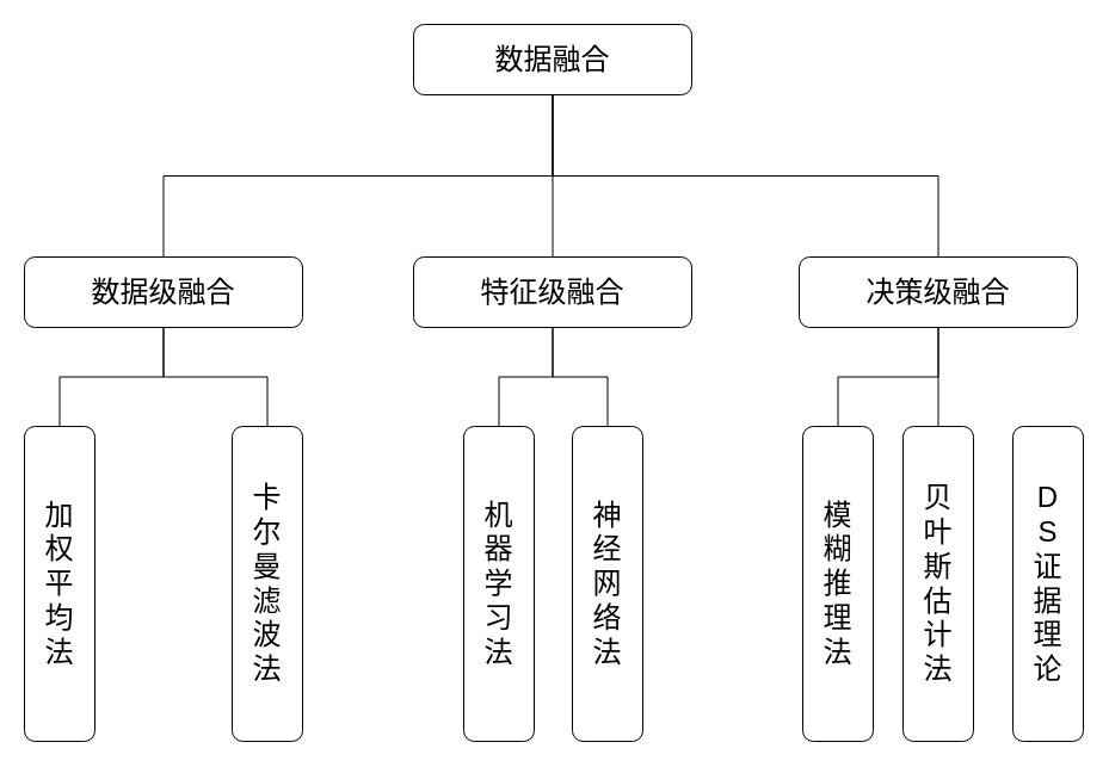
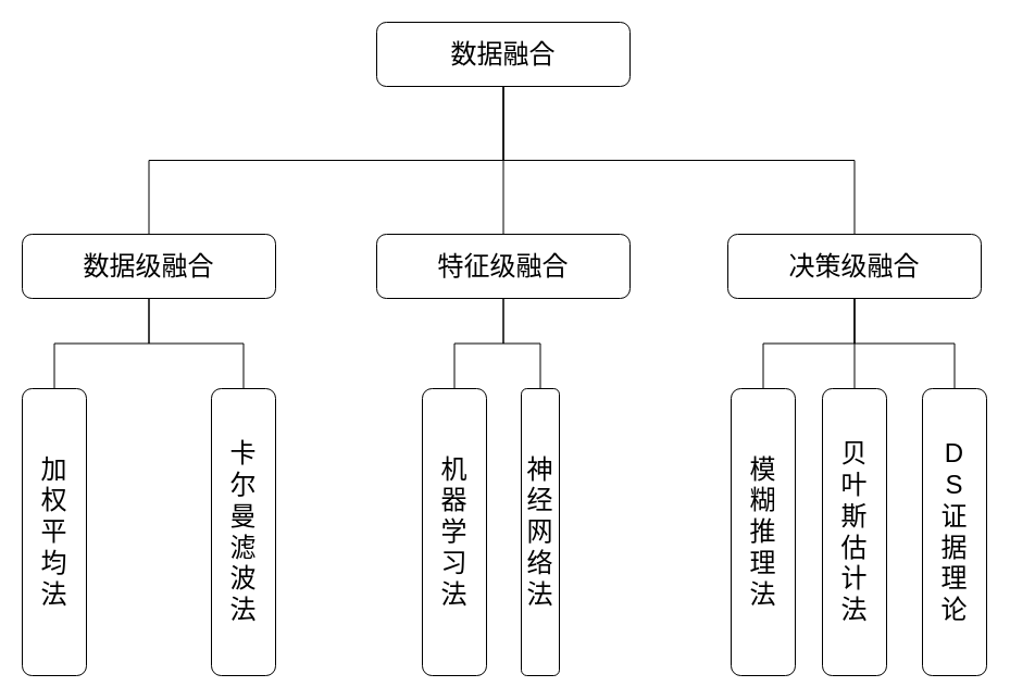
  <mxCell id="0" />
  <mxCell id="1" parent="0" />
  <mxCell id="2" style="edgeStyle=orthogonalEdgeStyle;rounded=0;orthogonalLoop=1;jettySize=auto;html=1;exitX=0.5;exitY=1;exitDx=0;exitDy=0;entryX=0.5;entryY=0;entryDx=0;entryDy=0;endArrow=none;endFill=0;" edge="1" parent="1" source="5" target="8"><mxGeometry relative="1" as="geometry" /></mxCell>
  <mxCell id="3" style="edgeStyle=orthogonalEdgeStyle;rounded=0;orthogonalLoop=1;jettySize=auto;html=1;exitX=0.5;exitY=1;exitDx=0;exitDy=0;endArrow=none;endFill=0;entryX=0.5;entryY=0;entryDx=0;entryDy=0;" edge="1" parent="1" source="5" target="11"><mxGeometry relative="1" as="geometry"><mxPoint x="462" y="159" as="targetPoint" /></mxGeometry></mxCell>
  <mxCell id="4" style="edgeStyle=orthogonalEdgeStyle;rounded=0;orthogonalLoop=1;jettySize=auto;html=1;exitX=0.5;exitY=1;exitDx=0;exitDy=0;endArrow=none;endFill=0;" edge="1" parent="1" source="5" target="15"><mxGeometry relative="1" as="geometry" /></mxCell>
  <mxCell id="5" value="&lt;font style=&quot;font-size: 24px;&quot;&gt;数据融合&lt;/font&gt;" style="rounded=1;whiteSpace=wrap;html=1;" vertex="1" parent="1"><mxGeometry x="346" y="20" width="233" height="59" as="geometry" /></mxCell>
  <mxCell id="6" style="edgeStyle=orthogonalEdgeStyle;rounded=0;orthogonalLoop=1;jettySize=auto;html=1;exitX=0.5;exitY=1;exitDx=0;exitDy=0;entryX=0.5;entryY=0;entryDx=0;entryDy=0;endArrow=none;endFill=0;" edge="1" parent="1" source="8" target="16"><mxGeometry relative="1" as="geometry" /></mxCell>
  <mxCell id="7" style="edgeStyle=orthogonalEdgeStyle;rounded=0;orthogonalLoop=1;jettySize=auto;html=1;exitX=0.5;exitY=1;exitDx=0;exitDy=0;endArrow=none;endFill=0;" edge="1" parent="1" source="8" target="17"><mxGeometry relative="1" as="geometry" /></mxCell>
  <mxCell id="8" value="&lt;font style=&quot;font-size: 24px;&quot;&gt;数据级融合&lt;/font&gt;" style="rounded=1;whiteSpace=wrap;html=1;" vertex="1" parent="1"><mxGeometry x="20" y="215" width="233" height="59" as="geometry" /></mxCell>
  <mxCell id="9" style="edgeStyle=orthogonalEdgeStyle;rounded=0;orthogonalLoop=1;jettySize=auto;html=1;exitX=0.5;exitY=1;exitDx=0;exitDy=0;endArrow=none;endFill=0;" edge="1" parent="1" source="11" target="21"><mxGeometry relative="1" as="geometry" /></mxCell>
  <mxCell id="10" style="edgeStyle=orthogonalEdgeStyle;rounded=0;orthogonalLoop=1;jettySize=auto;html=1;exitX=0.5;exitY=1;exitDx=0;exitDy=0;endArrow=none;endFill=0;" edge="1" parent="1" source="11" target="22"><mxGeometry relative="1" as="geometry" /></mxCell>
  <mxCell id="11" value="&lt;font style=&quot;font-size: 24px;&quot;&gt;特征级融合&lt;/font&gt;" style="rounded=1;whiteSpace=wrap;html=1;" vertex="1" parent="1"><mxGeometry x="346" y="215" width="233" height="59" as="geometry" /></mxCell>
  <mxCell id="12" style="edgeStyle=orthogonalEdgeStyle;rounded=0;orthogonalLoop=1;jettySize=auto;html=1;exitX=0.5;exitY=1;exitDx=0;exitDy=0;entryX=0.5;entryY=0;entryDx=0;entryDy=0;endArrow=none;endFill=0;" edge="1" parent="1" source="15" target="18"><mxGeometry relative="1" as="geometry" /></mxCell>
  <mxCell id="13" style="edgeStyle=orthogonalEdgeStyle;rounded=0;orthogonalLoop=1;jettySize=auto;html=1;exitX=0.5;exitY=1;exitDx=0;exitDy=0;endArrow=none;endFill=0;" edge="1" parent="1" source="15" target="19"><mxGeometry relative="1" as="geometry" /></mxCell>
+ <mxCell id="14" style="edgeStyle=orthogonalEdgeStyle;rounded=0;orthogonalLoop=1;jettySize=auto;html=1;exitX=0.5;exitY=1;exitDx=0;exitDy=0;endArrow=none;endFill=0;" edge="1" parent="1" source="15" target="20"><mxGeometry relative="1" as="geometry" /></mxCell>
  <mxCell id="15" value="&lt;font style=&quot;font-size: 24px;&quot;&gt;决策级融合&lt;/font&gt;" style="rounded=1;whiteSpace=wrap;html=1;" vertex="1" parent="1"><mxGeometry x="669" y="215" width="233" height="59" as="geometry" /></mxCell>
  <mxCell id="16" value="&lt;font style=&quot;font-size: 24px;&quot;&gt;加&lt;br&gt;权&lt;br&gt;平&lt;br&gt;均&lt;br&gt;法&lt;/font&gt;" style="rounded=1;whiteSpace=wrap;html=1;" vertex="1" parent="1"><mxGeometry x="20" y="357" width="59" height="264" as="geometry" /></mxCell>
  <mxCell id="17" value="&lt;span style=&quot;font-size: 24px;&quot;&gt;卡&lt;br&gt;尔&lt;br&gt;曼&lt;br&gt;滤&lt;br&gt;波&lt;br&gt;法&lt;/span&gt;" style="rounded=1;whiteSpace=wrap;html=1;" vertex="1" parent="1"><mxGeometry x="194" y="357" width="59" height="264" as="geometry" /></mxCell>
  <mxCell id="18" value="&lt;span style=&quot;font-size: 24px;&quot;&gt;模&lt;br&gt;糊&lt;br&gt;推&lt;br&gt;理&lt;br&gt;法&lt;/span&gt;" style="rounded=1;whiteSpace=wrap;html=1;" vertex="1" parent="1"><mxGeometry x="672" y="357" width="59" height="264" as="geometry" /></mxCell>
  <mxCell id="19" value="&lt;span style=&quot;font-size: 24px;&quot;&gt;贝&lt;br&gt;叶&lt;br&gt;斯&lt;br&gt;估&lt;br&gt;计&lt;br&gt;法&lt;/span&gt;" style="rounded=1;whiteSpace=wrap;html=1;" vertex="1" parent="1"><mxGeometry x="756" y="357" width="59" height="264" as="geometry" /></mxCell>
  <mxCell id="20" value="&lt;span style=&quot;font-size: 24px;&quot;&gt;D&lt;br&gt;S&lt;br&gt;证&lt;br&gt;据&lt;br&gt;理&lt;br&gt;论&lt;/span&gt;" style="rounded=1;whiteSpace=wrap;html=1;" vertex="1" parent="1"><mxGeometry x="848" y="357" width="59" height="264" as="geometry" /></mxCell>
  <mxCell id="21" value="&lt;span style=&quot;font-size: 24px;&quot;&gt;机&lt;br&gt;器&lt;br&gt;学&lt;br&gt;习&lt;br&gt;法&lt;/span&gt;" style="rounded=1;whiteSpace=wrap;html=1;" vertex="1" parent="1"><mxGeometry x="388" y="357" width="59" height="264" as="geometry" /></mxCell>
- <mxCell id="22" value="&lt;span style=&quot;font-size: 24px;&quot;&gt;神&lt;br&gt;经&lt;br&gt;网&lt;br&gt;络&lt;br&gt;法&lt;/span&gt;" style="rounded=1;whiteSpace=wrap;html=1;" vertex="1" parent="1"><mxGeometry x="479" y="357" width="59" height="264" as="geometry" /></mxCell>
+ <mxCell id="22" value="&lt;span style=&quot;font-size: 24px;&quot;&gt;神&lt;br&gt;经&lt;br&gt;网&lt;br&gt;络&lt;br&gt;法&lt;/span&gt;" style="rounded=1;whiteSpace=wrap;html=1;" vertex="1" parent="1"><mxGeometry x="479" y="357" width="35" height="264" as="geometry" /></mxCell>
